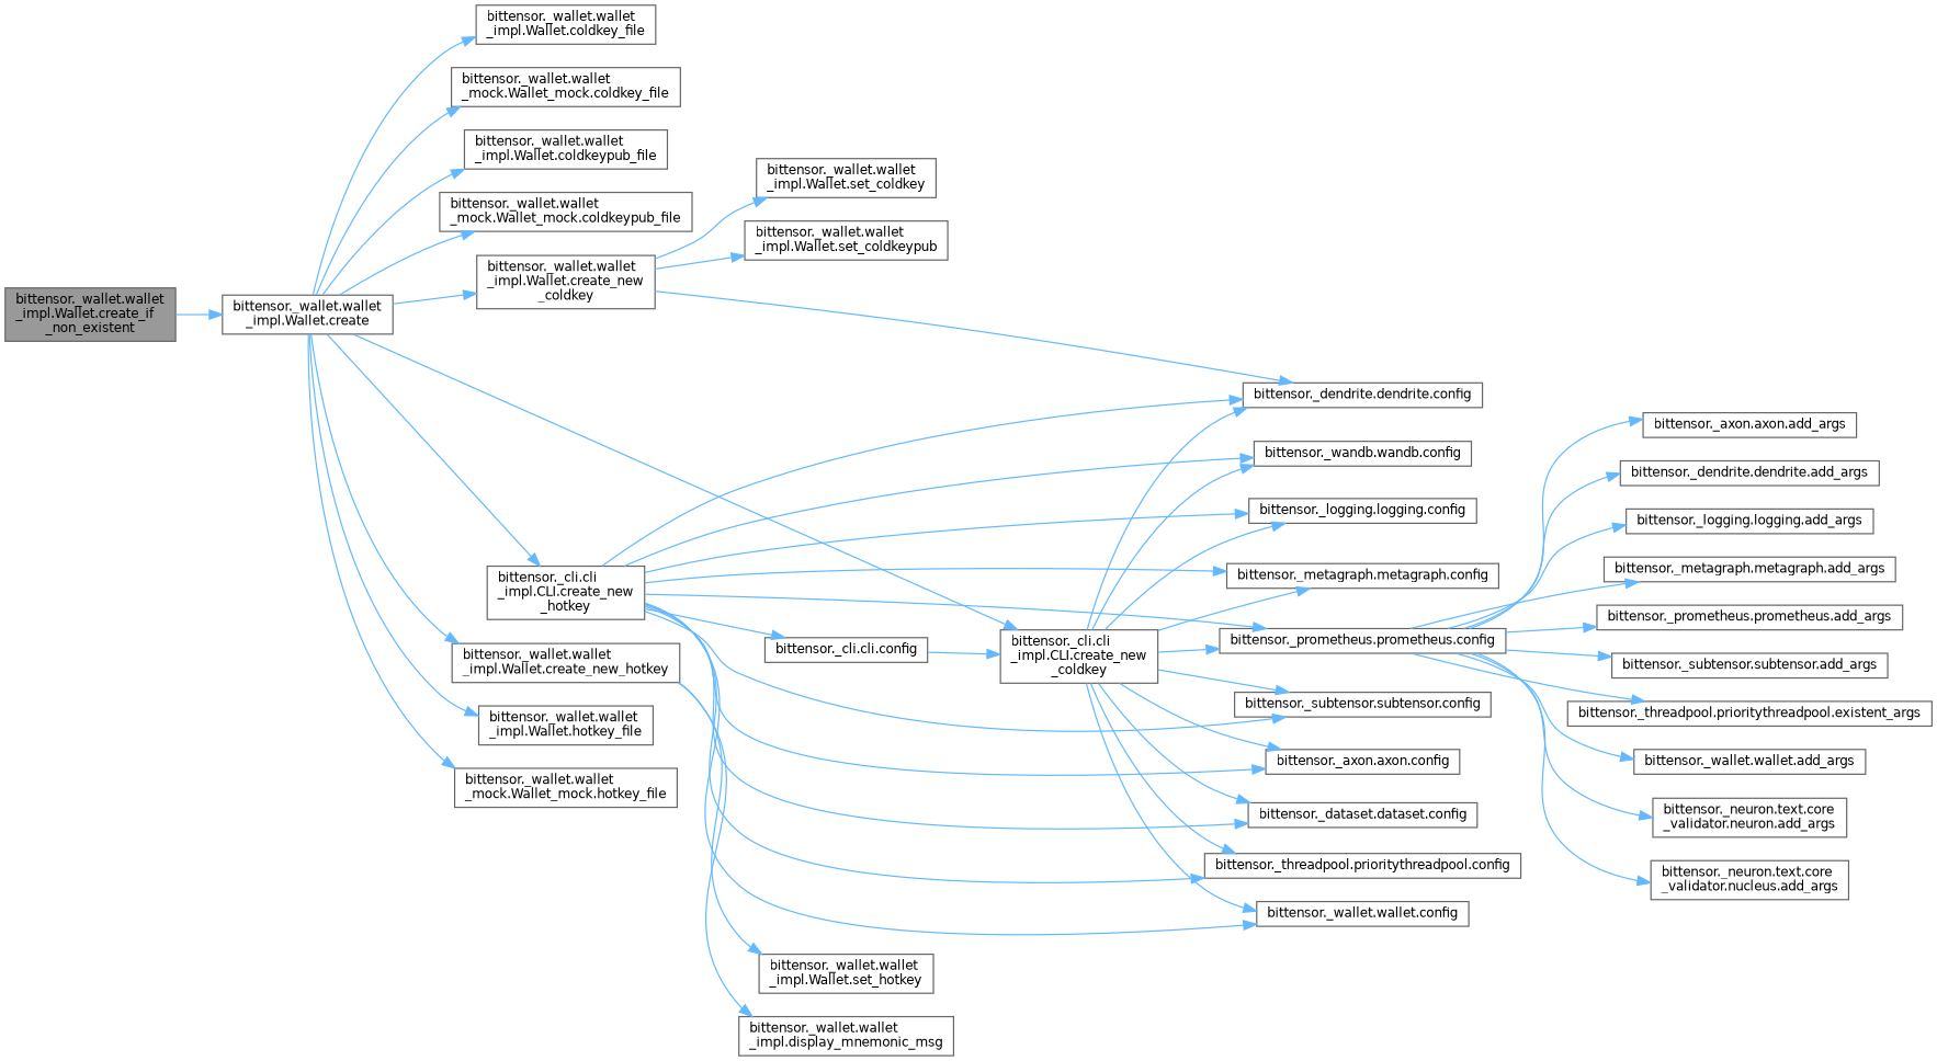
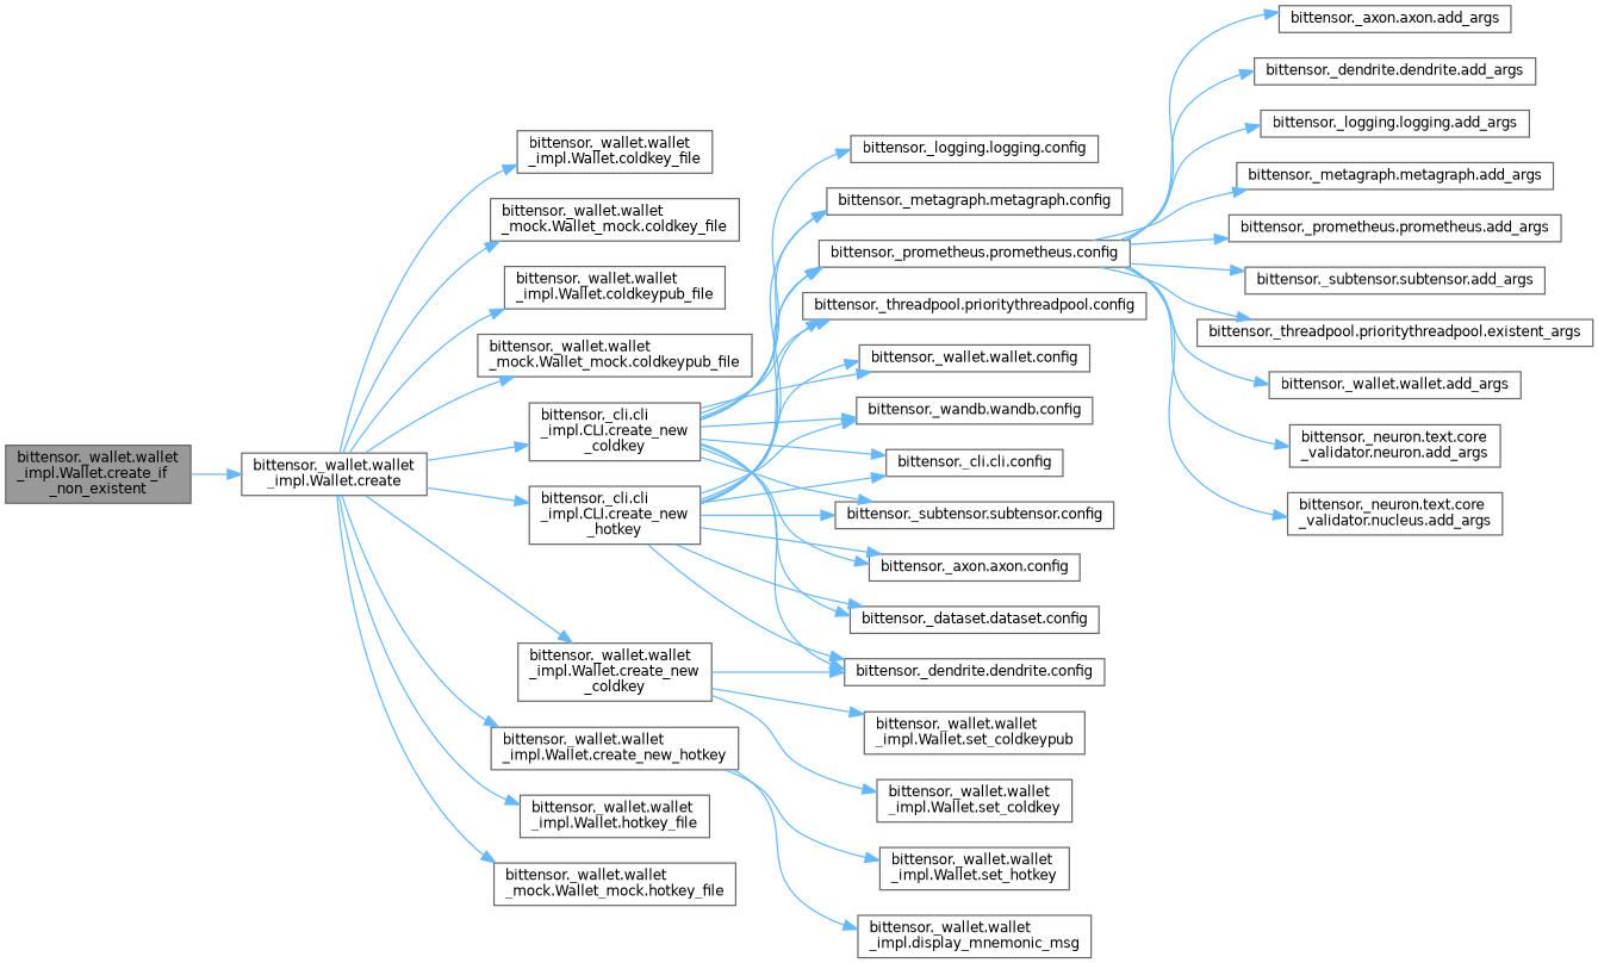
  digraph {
    rankdir=LR
    node [color=grey40 fillcolor=white fontname=Helvetica fontsize=10 shape=box style=filled]
    edge [color=steelblue1 fontname=Helvetica fontsize=10 labelfontname=Helvetica labelfontsize=10 style=solid]
    n1 [color=gray40 fillcolor=grey60 fontcolor=black height=0.2 label="bittensor._wallet.wallet\l_impl.Wallet.create_if\l_non_existent" width=0.4]
    n2 [height=0.2 label="bittensor._wallet.wallet\l_impl.Wallet.create" width=0.4]
    n3 [height=0.2 label="bittensor._wallet.wallet\l_impl.Wallet.coldkey_file" width=0.4]
    n4 [height=0.2 label="bittensor._wallet.wallet\l_mock.Wallet_mock.coldkey_file" width=0.4]
    n5 [height=0.2 label="bittensor._wallet.wallet\l_impl.Wallet.coldkeypub_file" width=0.4]
    n6 [height=0.2 label="bittensor._wallet.wallet\l_mock.Wallet_mock.coldkeypub_file" width=0.4]
    n7 [height=0.2 label="bittensor._cli.cli\l_impl.CLI.create_new\l_coldkey" width=0.4]
    n8 [height=0.2 label="bittensor._wallet.wallet\l_impl.Wallet.create_new\l_coldkey" width=0.4]
    n9 [height=0.2 label="bittensor._cli.cli\l_impl.CLI.create_new\l_hotkey" width=0.4]
    n10 [height=0.2 label="bittensor._wallet.wallet\l_impl.Wallet.create_new_hotkey" width=0.4]
    n11 [height=0.2 label="bittensor._wallet.wallet\l_impl.Wallet.hotkey_file" width=0.4]
    n12 [height=0.2 label="bittensor._wallet.wallet\l_mock.Wallet_mock.hotkey_file" width=0.4]
    n13 [height=0.2 label="bittensor._subtensor.subtensor.config" width=0.4]
    n14 [height=0.2 label="bittensor._axon.axon.config" width=0.4]
    n15 [height=0.2 label="bittensor._dataset.dataset.config" width=0.4]
    n16 [height=0.2 label="bittensor._dendrite.dendrite.config" width=0.4]
    n17 [height=0.2 label="bittensor._logging.logging.config" width=0.4]
    n18 [height=0.2 label="bittensor._metagraph.metagraph.config" width=0.4]
    n19 [height=0.2 label="bittensor._prometheus.prometheus.config" width=0.4]
    n20 [height=0.2 label="bittensor._threadpool.prioritythreadpool.config" width=0.4]
    n21 [height=0.2 label="bittensor._wallet.wallet.config" width=0.4]
    n22 [height=0.2 label="bittensor._wandb.wandb.config" width=0.4]
    n23 [height=0.2 label="bittensor._cli.cli.config" width=0.4]
    n24 [height=0.2 label="bittensor._wallet.wallet\l_impl.Wallet.set_coldkey" width=0.4]
    n25 [height=0.2 label="bittensor._wallet.wallet\l_impl.Wallet.set_coldkeypub" width=0.4]
    n26 [height=0.2 label="bittensor._wallet.wallet\l_impl.display_mnemonic_msg" width=0.4]
    n27 [height=0.2 label="bittensor._wallet.wallet\l_impl.Wallet.set_hotkey" width=0.4]
    n28 [height=0.2 label="bittensor._axon.axon.add_args" width=0.4]
    n29 [height=0.2 label="bittensor._dendrite.dendrite.add_args" width=0.4]
    n30 [height=0.2 label="bittensor._logging.logging.add_args" width=0.4]
    n31 [height=0.2 label="bittensor._metagraph.metagraph.add_args" width=0.4]
    n32 [height=0.2 label="bittensor._prometheus.prometheus.add_args" width=0.4]
    n33 [height=0.2 label="bittensor._subtensor.subtensor.add_args" width=0.4]
    n34 [height=0.2 label="bittensor._threadpool.prioritythreadpool.existent_args" width=0.4]
    n35 [height=0.2 label="bittensor._wallet.wallet.add_args" width=0.4]
    n36 [height=0.2 label="bittensor._neuron.text.core\l_validator.neuron.add_args" width=0.4]
    n37 [height=0.2 label="bittensor._neuron.text.core\l_validator.nucleus.add_args" width=0.4]
    n1 -> n2
    n2 -> n3
    n2 -> n4
    n2 -> n5
    n2 -> n6
    n2 -> n7
    n2 -> n8
    n2 -> n9
    n2 -> n10
    n2 -> n11
    n2 -> n12
    n7 -> n13
    n7 -> n14
    n7 -> n15
    n7 -> n16
    n7 -> n17
    n7 -> n18
    n7 -> n19
    n7 -> n20
    n7 -> n21
    n7 -> n22
-   n23 -> n7
+   n7 -> n23
    n8 -> n16
    n8 -> n24
    n8 -> n25
    n9 -> n13
    n9 -> n14
    n9 -> n15
    n9 -> n16
-   n9 -> n17
    n9 -> n18
    n9 -> n19
    n9 -> n20
    n9 -> n21
    n9 -> n22
    n9 -> n23
    n10 -> n26
    n10 -> n27
    n19 -> n28
    n19 -> n29
    n19 -> n30
    n19 -> n31
    n19 -> n32
    n19 -> n33
    n19 -> n34
    n19 -> n35
    n19 -> n36
    n19 -> n37
  }
